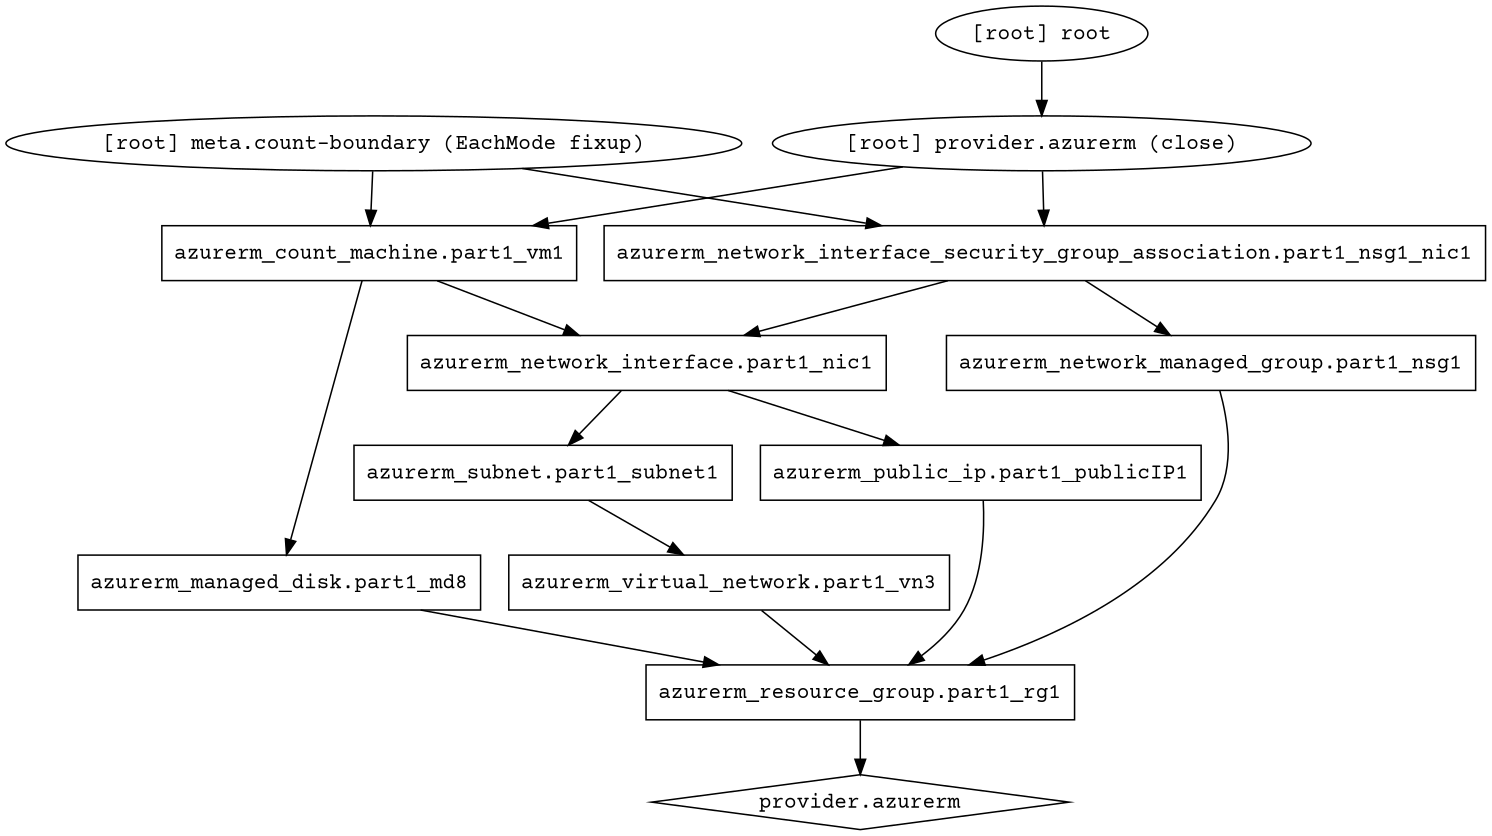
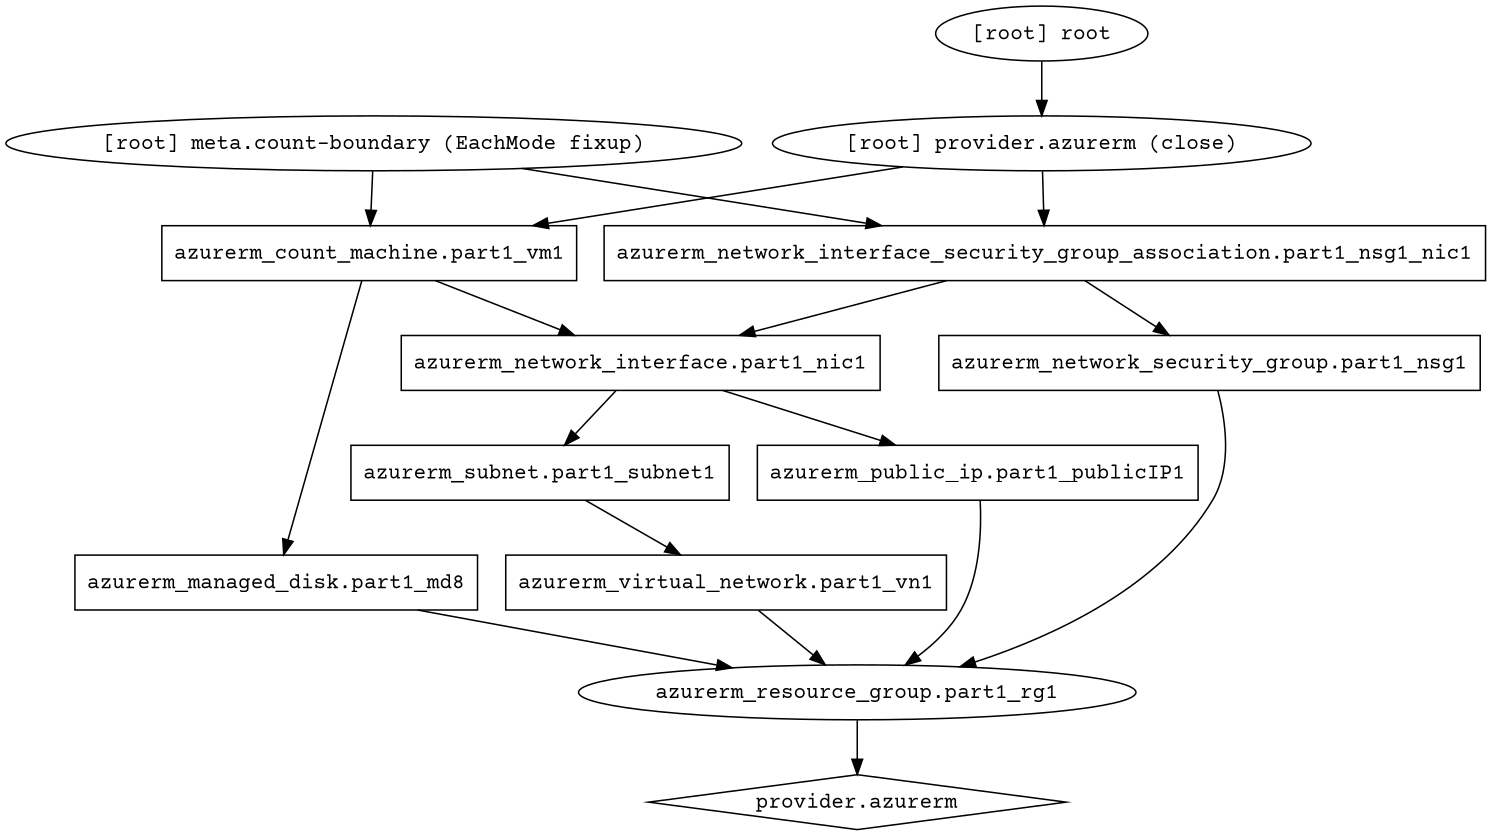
  digraph {
    compound=true
    fontname="Courier Prime"
    newrank=true
    node [fontname="Courier Prime" shape=box]
    edge [fontname="Courier Prime"]
    n1 [label="azurerm_managed_disk.part1_md8"]
-   n2 [label="azurerm_resource_group.part1_rg1"]
+   n2 [label="azurerm_resource_group.part1_rg1" shape=ellipse]
    n3 [label="azurerm_network_interface.part1_nic1"]
    n4 [label="azurerm_public_ip.part1_publicIP1"]
    n5 [label="azurerm_subnet.part1_subnet1"]
    n6 [label="azurerm_network_interface_security_group_association.part1_nsg1_nic1"]
-   n7 [label="azurerm_network_managed_group.part1_nsg1"]
+   n7 [label="azurerm_network_security_group.part1_nsg1"]
    n8 [label="provider.azurerm" shape=diamond]
-   n9 [label="azurerm_virtual_network.part1_vn3"]
+   n9 [label="azurerm_virtual_network.part1_vn1"]
    n10 [label="azurerm_count_machine.part1_vm1"]
    "[root] meta.count-boundary (EachMode fixup)" [shape=""]
    "[root] provider.azurerm (close)" [shape=""]
    "[root] root" [shape=""]
    subgraph sub_1 {
      n1
      n2
      n3
      n4
      n5
      n6
      n7
      n8
      n9
      n10
      "[root] meta.count-boundary (EachMode fixup)"
      "[root] provider.azurerm (close)"
      "[root] root"
    }
    n1 -> n2
    n2 -> n8
    n3 -> n4
    n3 -> n5
    n4 -> n2
    n5 -> n9
    n6 -> n3
    n6 -> n7
    n7 -> n2
    n9 -> n2
    n10 -> n1
    n10 -> n3
    "[root] meta.count-boundary (EachMode fixup)" -> n6
    "[root] meta.count-boundary (EachMode fixup)" -> n10
    "[root] provider.azurerm (close)" -> n6
    "[root] provider.azurerm (close)" -> n10
    "[root] root" -> "[root] provider.azurerm (close)"
  }
